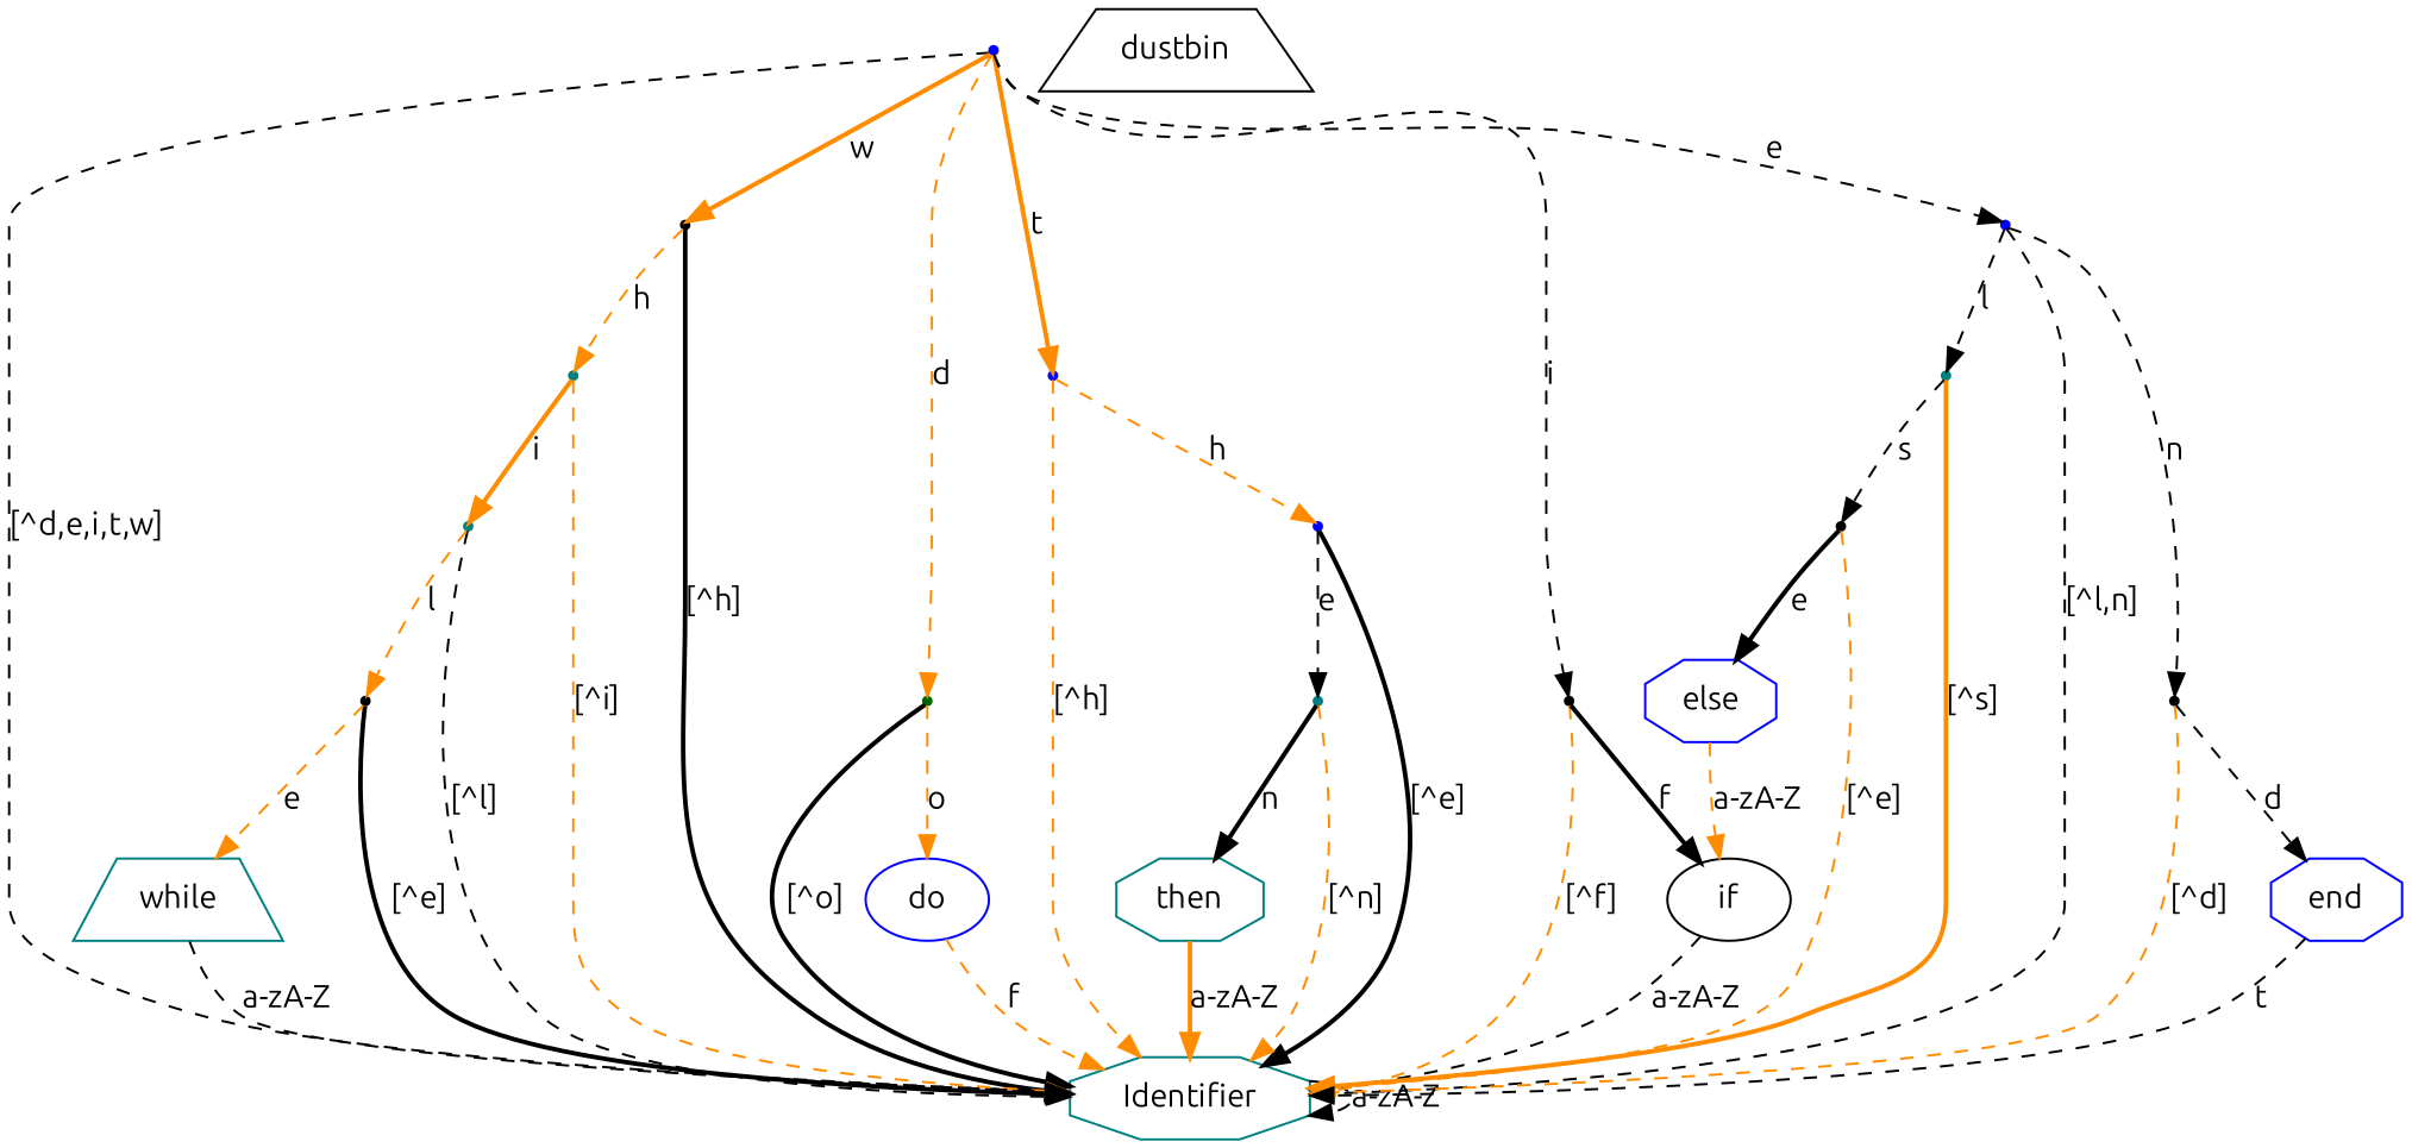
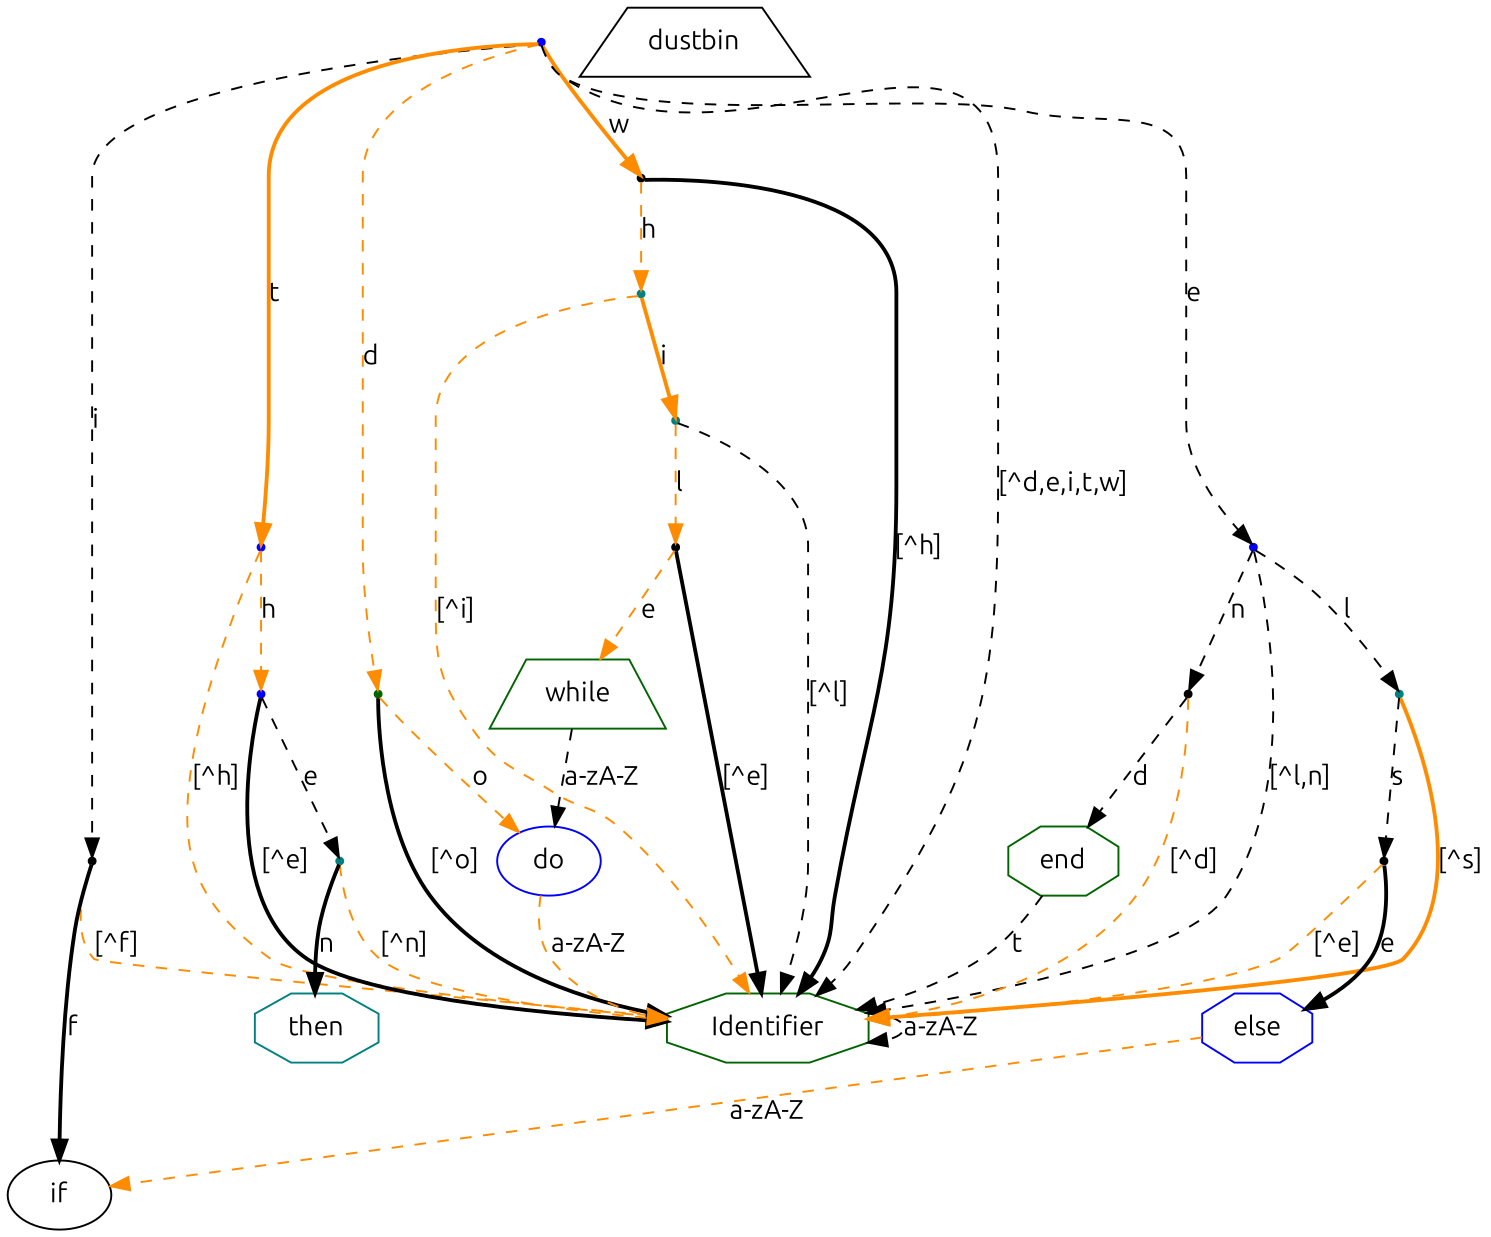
  digraph {
    fontname=Ubuntu
    node [color=black fontname=Ubuntu shape=point]
    edge [color=black fontname=Ubuntu style=dashed]
    2 [color=blue]
-   n2 [color=teal label=Identifier shape=octagon]
+   n2 [color=darkgreen label=Identifier shape=octagon]
    3
    8 [color=darkgreen]
    10
    12 [color=blue]
    16 [color=blue]
    4 [color=teal]
    n9 [color=blue label=do shape=ellipse]
    n10 [label=if shape=ellipse]
    13 [color=blue]
    17 [color=teal]
    20
    n14 [label=dustbin shape=trapezium]
    5 [color=teal]
    6
-   n17 [color=teal label=while shape=trapezium]
+   n17 [color=darkgreen label=while shape=trapezium]
    14 [color=teal]
    n19 [color=teal label=then shape=octagon]
    18
-   n21 [color=blue label=end shape=octagon]
+   n21 [color=darkgreen label=end shape=octagon]
    n22 [color=blue label=else shape=octagon]
    2 -> n2 [label="[^d,e,i,t,w]"]
    2 -> 3 [color=darkorange label=w style=bold]
    2 -> 8 [color=darkorange label=d]
    2 -> 10 [label=i]
    2 -> 12 [color=darkorange label=t style=bold]
    2 -> 16 [label=e]
    n2 -> n2 [label="a-zA-Z"]
    3 -> n2 [label="[^h]" style=bold]
    3 -> 4 [color=darkorange label=h]
    8 -> n2 [label="[^o]" style=bold]
    8 -> n9 [color=darkorange label=o]
    10 -> n2 [color=darkorange label="[^f]"]
    10 -> n10 [label=f style=bold]
    12 -> n2 [color=darkorange label="[^h]"]
    12 -> 13 [color=darkorange label=h]
    16 -> n2 [label="[^l,n]"]
    16 -> 17 [label=l]
    16 -> 20 [label=n]
    4 -> n2 [color=darkorange label="[^i]"]
    4 -> 5 [color=darkorange label=i style=bold]
-   n9 -> n2 [color=darkorange label=f]
-   n10 -> n2 [label="a-zA-Z"]
+   n9 -> n2 [color=darkorange label="a-zA-Z"]
    13 -> n2 [label="[^e]" style=bold]
    13 -> 14 [label=e]
    17 -> n2 [color=darkorange label="[^s]" style=bold]
    17 -> 18 [label=s]
    20 -> n2 [color=darkorange label="[^d]"]
    20 -> n21 [label=d]
    5 -> n2 [label="[^l]"]
    5 -> 6 [color=darkorange label=l]
    6 -> n2 [label="[^e]" style=bold]
    6 -> n17 [color=darkorange label=e]
-   n17 -> n2 [label="a-zA-Z"]
+   n17 -> n9 [label="a-zA-Z"]
    14 -> n2 [color=darkorange label="[^n]"]
    14 -> n19 [label=n style=bold]
-   n19 -> n2 [color=darkorange label="a-zA-Z" style=bold]
    18 -> n2 [color=darkorange label="[^e]"]
    18 -> n22 [label=e style=bold]
    n21 -> n2 [label=t]
    n22 -> n10 [color=darkorange label="a-zA-Z"]
  }
